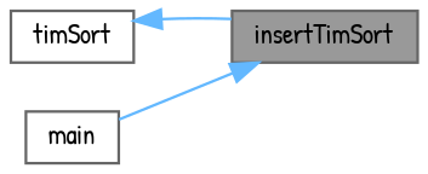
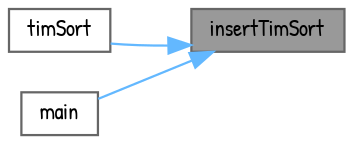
  digraph {
    fontname="Patrick Hand"
    rankdir=RL
    node [color=grey40 fillcolor=white fontname="Patrick Hand" fontsize=10 shape=box style=filled]
    edge [color=steelblue1 dir=back fontname="Patrick Hand" fontsize=10 labelfontname=Helvetica labelfontsize=10 style=solid]
    n1 [color=gray40 fillcolor=grey60 fontcolor=black height=0.2 label=insertTimSort width=0.4]
    n2 [height=0.2 label=timSort width=0.4]
    n3 [height=0.2 label=main width=0.4]
-   n2 -> n1
+   n1 -> n2
    n1 -> n3
  }
